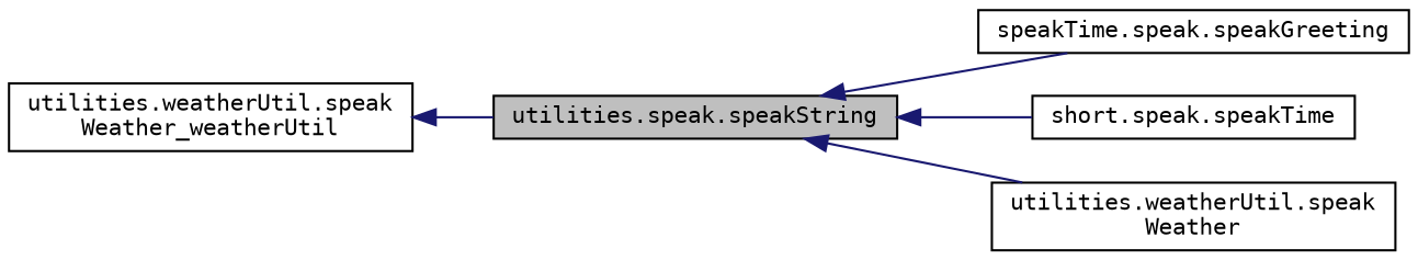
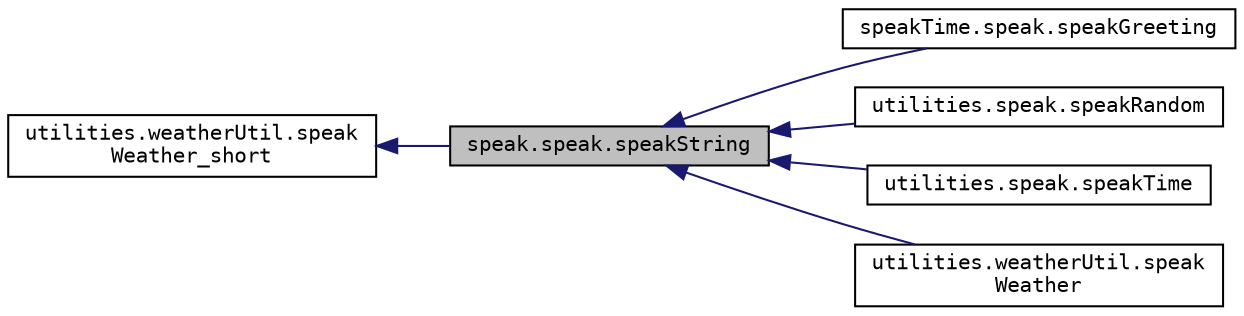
  digraph {
    fontname="DejaVu Sans Mono"
    rankdir=LR
    node [color=black fillcolor=white fontname="DejaVu Sans Mono" fontsize=10 shape=record style=filled]
    edge [color=midnightblue dir=back fontname="DejaVu Sans Mono" fontsize=10 labelfontname=Helvetica labelfontsize=10 style=solid]
-   n1 [fillcolor=grey75 fontcolor=black height=0.2 label="utilities.speak.speakString" width=0.4]
+   n1 [fillcolor=grey75 fontcolor=black height=0.2 label="speak.speak.speakString" width=0.4]
    n2 [height=0.2 label="speakTime.speak.speakGreeting" width=0.4]
-   n4 [height=0.2 label="short.speak.speakTime" width=0.4]
+   n3 [height=0.2 label="utilities.speak.speakRandom" width=0.4]
+   n4 [height=0.2 label="utilities.speak.speakTime" width=0.4]
    n5 [height=0.2 label="utilities.weatherUtil.speak\lWeather" width=0.4]
-   n6 [height=0.2 label="utilities.weatherUtil.speak\lWeather_weatherUtil" width=0.4]
+   n6 [height=0.2 label="utilities.weatherUtil.speak\lWeather_short" width=0.4]
    n1 -> n2
+   n1 -> n3
    n1 -> n4
    n1 -> n5
    n6 -> n1
  }
